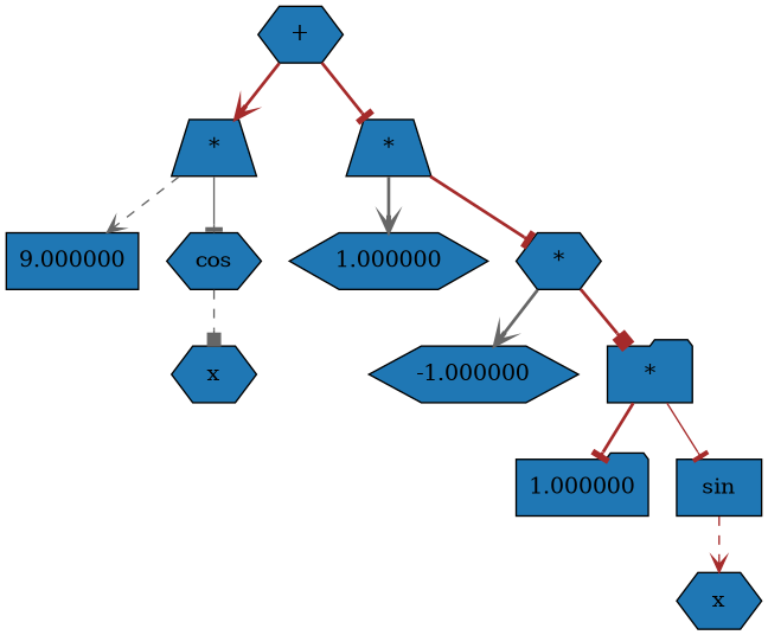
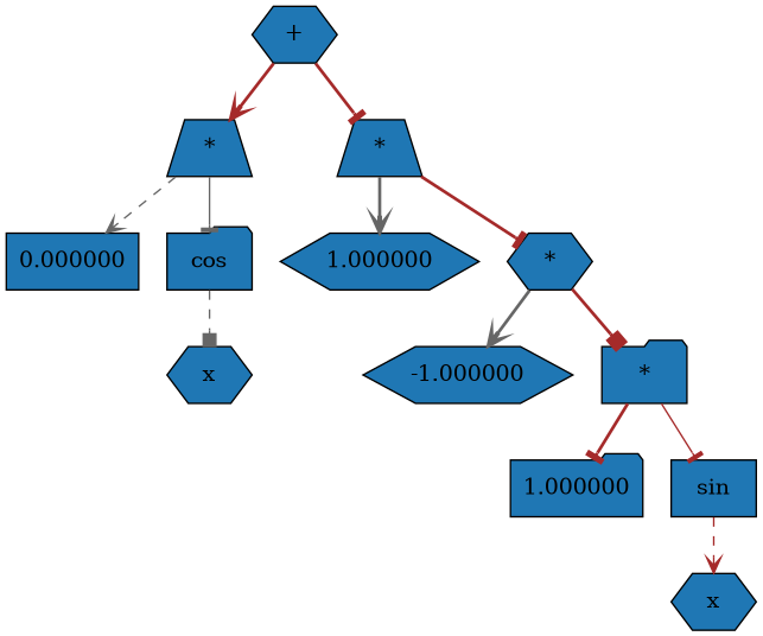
  digraph {
    node [fillcolor="#1f77b4" shape=hexagon style=filled]
    edge [arrowhead=vee color=brown style=bold]
    n1 [label="+"]
    n2 [label="*" shape=trapezium]
    n3 [label="*" shape=trapezium]
-   n4 [label=9.000000 shape=box]
-   n5 [label=cos]
+   n4 [label=0.000000 shape=box]
+   n5 [label=cos shape=folder]
    n6 [label=1.000000]
    n7 [label="*"]
    n8 [label=x]
    n9 [label=-1.000000]
    n10 [label="*" shape=folder]
    n11 [label=1.000000 shape=folder]
    n12 [label=sin shape=box]
    n13 [label=x]
    n1 -> n2
    n1 -> n3 [arrowhead=tee]
    n2 -> n4 [color=gray40 style=dashed]
    n2 -> n5 [arrowhead=tee color=gray40 style=solid]
    n3 -> n6 [color=gray40]
    n3 -> n7 [arrowhead=tee]
    n5 -> n8 [arrowhead=box color=gray40 style=dashed]
    n7 -> n9 [color=gray40]
    n7 -> n10 [arrowhead=box]
    n10 -> n11 [arrowhead=tee]
    n10 -> n12 [arrowhead=tee style=solid]
    n12 -> n13 [style=dashed]
  }
